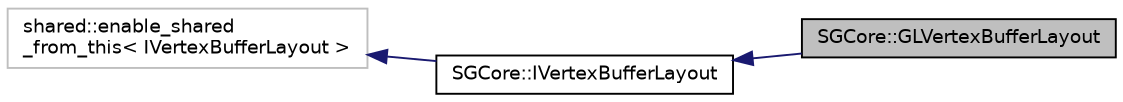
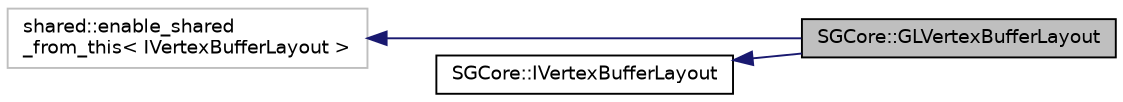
  digraph {
    rankdir=LR
    node [color=black fillcolor=white fontname=Helvetica fontsize=10 shape=record style=filled]
    edge [color=midnightblue dir=back fontname=Helvetica fontsize=10 labelfontname=Helvetica labelfontsize=10 style=solid]
    n1 [fillcolor=grey75 fontcolor=black height=0.2 label="SGCore::GLVertexBufferLayout" width=0.4]
    n2 [height=0.2 label="SGCore::IVertexBufferLayout" width=0.4]
    n3 [color=grey75 height=0.2 label="shared::enable_shared\l_from_this\< IVertexBufferLayout \>" width=0.4]
    n2 -> n1
-   n3 -> n2
+   n3 -> n1
  }
